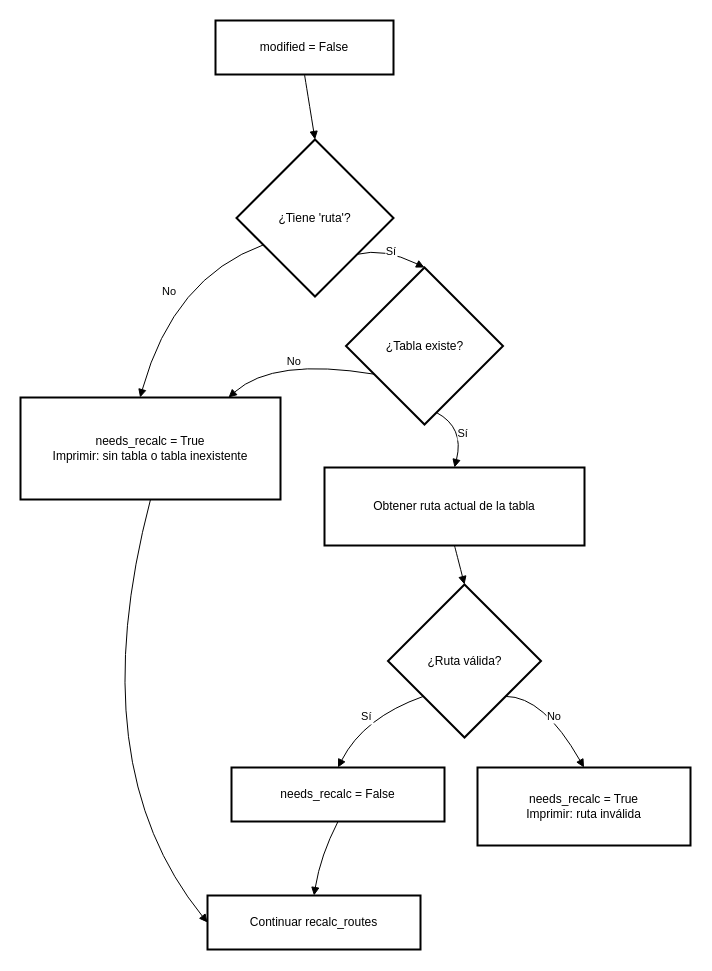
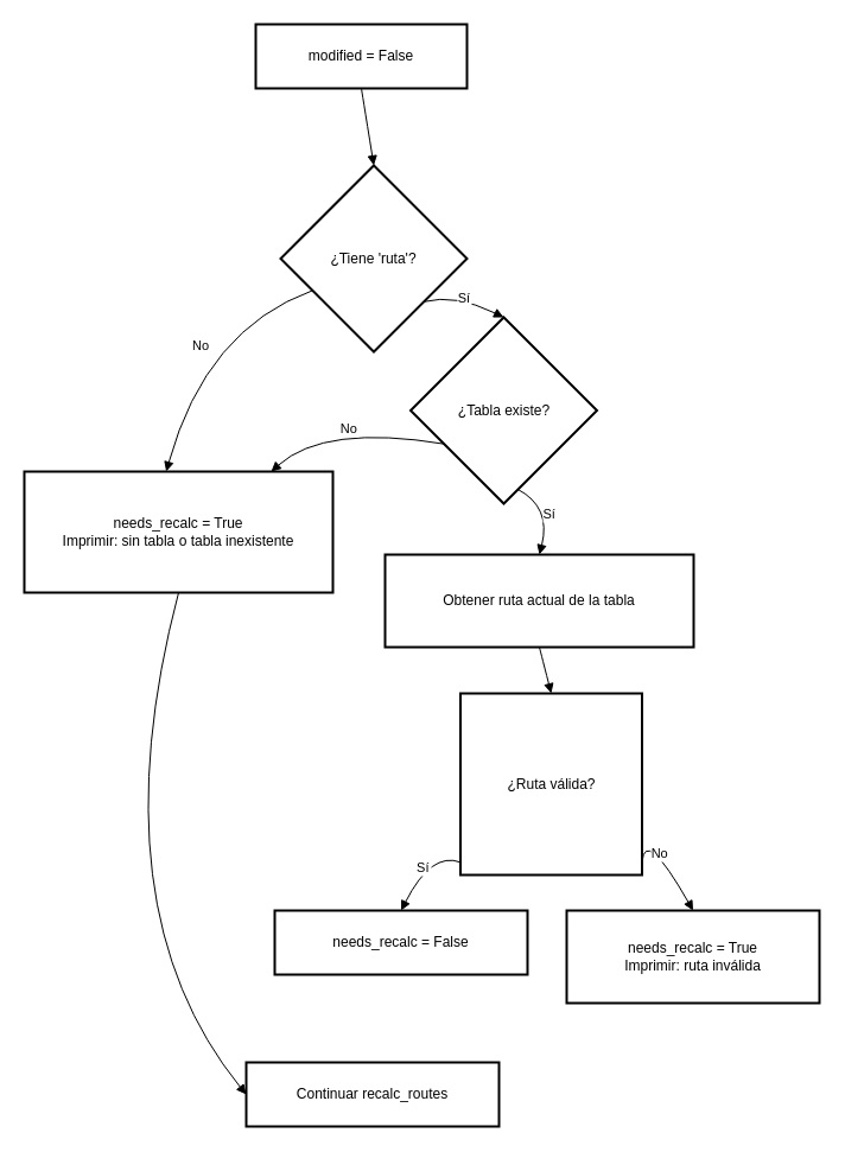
  <mxCell id="0" />
  <mxCell id="1" parent="0" />
  <mxCell id="2" value="modified = False" style="whiteSpace=wrap;strokeWidth=2;" vertex="1" parent="1"><mxGeometry x="215" y="20" width="178" height="54" as="geometry" /></mxCell>
  <mxCell id="3" value="¿Tiene 'ruta'?" style="rhombus;strokeWidth=2;whiteSpace=wrap;" vertex="1" parent="1"><mxGeometry x="236" y="139" width="157" height="157" as="geometry" /></mxCell>
  <mxCell id="4" value="needs_recalc = True&#10;    Imprimir: sin tabla o tabla inexistente" style="whiteSpace=wrap;strokeWidth=2;" vertex="1" parent="1"><mxGeometry x="20" y="397" width="260" height="102" as="geometry" /></mxCell>
  <mxCell id="5" value="¿Tabla existe?" style="rhombus;strokeWidth=2;whiteSpace=wrap;" vertex="1" parent="1"><mxGeometry x="345.5" y="267" width="157" height="157" as="geometry" /></mxCell>
  <mxCell id="6" value="Obtener ruta actual de la tabla" style="whiteSpace=wrap;strokeWidth=2;" vertex="1" parent="1"><mxGeometry x="324" y="467" width="260" height="78" as="geometry" /></mxCell>
- <mxCell id="7" value="¿Ruta válida?" style="rhombus;strokeWidth=2;whiteSpace=wrap;" vertex="1" parent="1"><mxGeometry x="387.5" y="584" width="153" height="153" as="geometry" /></mxCell>
+ <mxCell id="7" value="¿Ruta válida?" style="strokeWidth=2;whiteSpace=wrap;rounded=0;" vertex="1" parent="1"><mxGeometry x="387.5" y="584" width="153" height="153" as="geometry" /></mxCell>
  <mxCell id="8" value="needs_recalc = False" style="whiteSpace=wrap;strokeWidth=2;" vertex="1" parent="1"><mxGeometry x="231" y="767" width="213" height="54" as="geometry" /></mxCell>
  <mxCell id="9" value="needs_recalc = True&#10;    Imprimir: ruta inválida" style="whiteSpace=wrap;strokeWidth=2;" vertex="1" parent="1"><mxGeometry x="477" y="767" width="213" height="78" as="geometry" /></mxCell>
  <mxCell id="10" value="" style="curved=1;startArrow=none;endArrow=block;exitX=0.5;exitY=1;entryX=0.5;entryY=0;rounded=0;entryDx=0;entryDy=0;" edge="1" parent="1" source="2" target="3"><mxGeometry relative="1" as="geometry"><Array as="points" /><mxPoint x="324.5" y="139" as="targetPoint" /></mxGeometry></mxCell>
  <mxCell id="11" value="No" style="curved=1;startArrow=none;endArrow=block;exitX=0;exitY=0.76;entryX=0.46;entryY=0;rounded=0;" edge="1" parent="1" source="3" target="4"><mxGeometry relative="1" as="geometry"><Array as="points"><mxPoint x="173" y="277" /></Array></mxGeometry></mxCell>
  <mxCell id="12" value="Sí" style="curved=1;startArrow=none;endArrow=block;exitX=1;exitY=0.93;entryX=0.5;entryY=0;rounded=0;" edge="1" parent="1" source="3" target="5"><mxGeometry relative="1" as="geometry"><Array as="points"><mxPoint x="383" y="247" /></Array></mxGeometry></mxCell>
  <mxCell id="13" value="No" style="curved=1;startArrow=none;endArrow=block;exitX=0;exitY=0.78;entryX=0.8;entryY=0;rounded=0;" edge="1" parent="1" source="5" target="4"><mxGeometry relative="1" as="geometry"><Array as="points"><mxPoint x="273" y="357" /></Array></mxGeometry></mxCell>
  <mxCell id="14" value="Sí" style="curved=1;startArrow=none;endArrow=block;exitX=0.59;exitY=1;entryX=0.5;entryY=0;rounded=0;" edge="1" parent="1" source="5" target="6"><mxGeometry relative="1" as="geometry"><Array as="points"><mxPoint x="464" y="427" /></Array></mxGeometry></mxCell>
  <mxCell id="15" value="" style="curved=1;startArrow=none;endArrow=block;exitX=0.5;exitY=1;entryX=0.5;entryY=0;rounded=0;" edge="1" parent="1" source="6" target="7"><mxGeometry relative="1" as="geometry"><Array as="points" /></mxGeometry></mxCell>
  <mxCell id="16" value="Sí" style="curved=1;startArrow=none;endArrow=block;exitX=0;exitY=0.93;entryX=0.5;entryY=-0.01;rounded=0;" edge="1" parent="1" source="7" target="8"><mxGeometry relative="1" as="geometry"><Array as="points"><mxPoint x="363" y="717" /></Array></mxGeometry></mxCell>
  <mxCell id="17" value="No" style="curved=1;startArrow=none;endArrow=block;exitX=1;exitY=0.93;entryX=0.5;entryY=0;rounded=0;" edge="1" parent="1" source="7" target="9"><mxGeometry relative="1" as="geometry"><Array as="points"><mxPoint x="543" y="696" /></Array></mxGeometry></mxCell>
- <mxCell id="18" value="" style="curved=1;startArrow=none;endArrow=block;exitX=0.5;exitY=1;entryX=0.5;entryY=0;rounded=0;entryDx=0;entryDy=0;exitDx=0;exitDy=0;" edge="1" parent="1" source="8" target="19"><mxGeometry relative="1" as="geometry"><Array as="points"><mxPoint x="320" y="855" /></Array><mxPoint x="338" y="845" as="targetPoint" /></mxGeometry></mxCell>
  <mxCell id="19" value="Continuar recalc_routes" style="whiteSpace=wrap;strokeWidth=2;" vertex="1" parent="1"><mxGeometry x="207" y="895" width="213" height="54" as="geometry" /></mxCell>
  <mxCell id="20" value="" style="curved=1;startArrow=none;endArrow=block;exitX=0.5;exitY=1;entryX=0;entryY=0.5;rounded=0;entryDx=0;entryDy=0;exitDx=0;exitDy=0;" edge="1" parent="1" source="4" target="19"><mxGeometry relative="1" as="geometry"><Array as="points"><mxPoint x="80" y="765" /></Array><mxPoint x="510" y="962" as="targetPoint" /><mxPoint x="674" y="885" as="sourcePoint" /></mxGeometry></mxCell>
